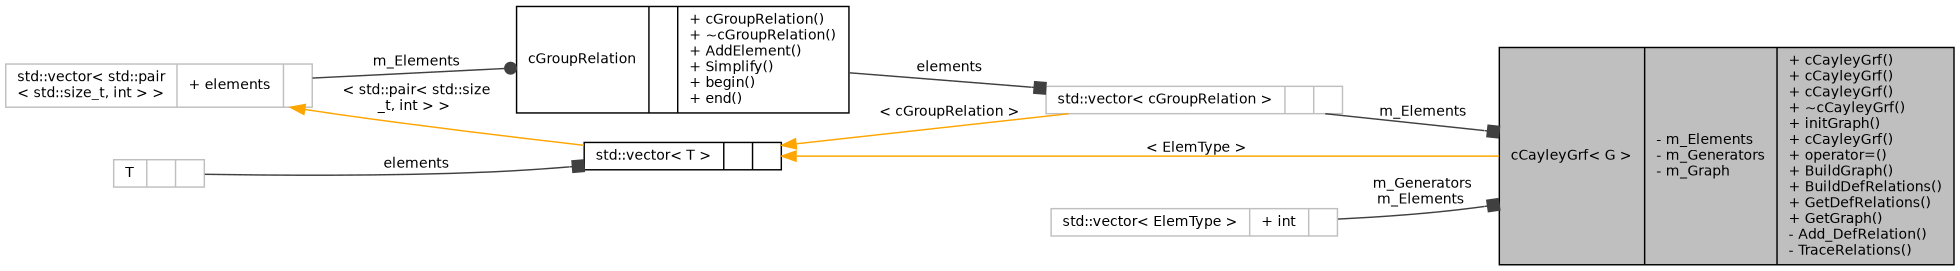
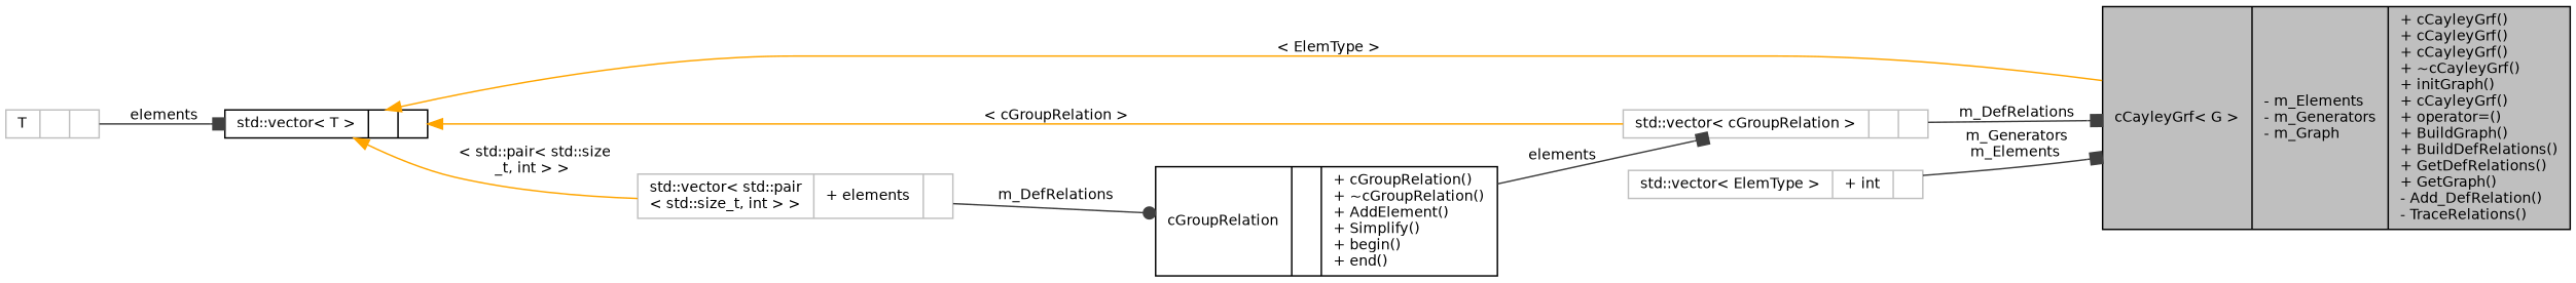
  digraph {
    rankdir=LR
    node [color=grey75 fillcolor=white fontname=Helvetica fontsize=10 shape=record style=filled]
    edge [arrowhead=box color=grey25 fontname=Helvetica fontsize=10 labelfontname=Helvetica labelfontsize=10 style=solid]
    n1 [color=black fillcolor=grey75 fontcolor=black height=0.2 label="{cCayleyGrf\< G \>\n|- m_Elements\l- m_Generators\l- m_Graph\l|+ cCayleyGrf()\l+ cCayleyGrf()\l+ cCayleyGrf()\l+ ~cCayleyGrf()\l+ initGraph()\l+ cCayleyGrf()\l+ operator=()\l+ BuildGraph()\l+ BuildDefRelations()\l+ GetDefRelations()\l+ GetGraph()\l- Add_DefRelation()\l- TraceRelations()\l}" width=0.4]
    n2 [height=0.2 label="{std::vector\< cGroupRelation \>\n||}" width=0.4]
    n3 [color=black height=0.2 label="{cGroupRelation\n||+ cGroupRelation()\l+ ~cGroupRelation()\l+ AddElement()\l+ Simplify()\l+ begin()\l+ end()\l}" width=0.4]
    n4 [height=0.2 label="{std::vector\< std::pair\l\< std::size_t, int \> \>\n|+ elements\l|}" width=0.4]
    n5 [color=black height=0.2 label="{std::vector\< T \>\n||}" width=0.4]
    n6 [height=0.2 label="{std::vector\< ElemType \>\n|+ int\l|}" width=0.4]
    n7 [height=0.2 label="{T\n||}" width=0.4]
-   n2 -> n1 [label=" m_Elements"]
+   n2 -> n1 [label=" m_DefRelations"]
    n3 -> n2 [label=" elements"]
-   n4 -> n3 [arrowhead=dot label=" m_Elements"]
+   n4 -> n3 [arrowhead=dot label=" m_DefRelations"]
    n5 -> n1 [color=orange dir=back label=" \< ElemType \>" arrowhead=""]
    n5 -> n2 [color=orange dir=back label=" \< cGroupRelation \>" arrowhead=""]
-   n4 -> n5 [color=orange dir=back label=" \< std::pair\< std::size\l_t, int \> \>" arrowhead=""]
+   n5 -> n4 [color=orange dir=back label=" \< std::pair\< std::size\l_t, int \> \>" arrowhead=""]
    n6 -> n1 [label=" m_Generators\nm_Elements"]
    n7 -> n5 [label=" elements"]
  }
